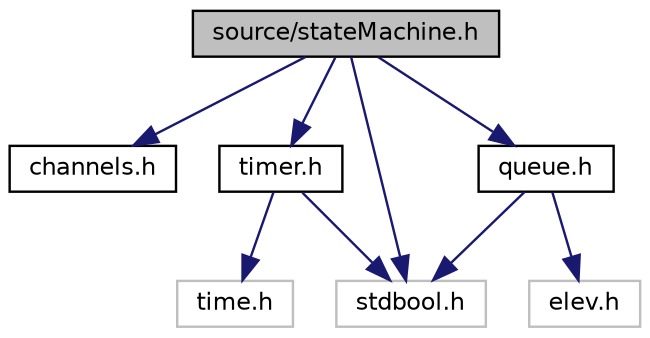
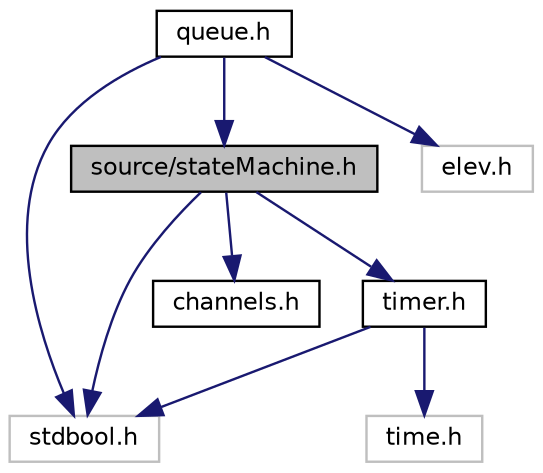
  digraph {
    node [color=black fillcolor=white fontname=Helvetica fontsize=10 shape=record style=filled]
    edge [color=midnightblue fontname=Helvetica fontsize=10 labelfontname=Helvetica labelfontsize=10 style=solid]
    n1 [fillcolor=grey75 fontcolor=black height=0.2 label="source/stateMachine.h" width=0.4]
    n2 [height=0.2 label="channels.h" width=0.4]
    n3 [height=0.2 label="timer.h" width=0.4]
    n4 [height=0.2 label="queue.h" width=0.4]
    n5 [color=grey75 height=0.2 label="stdbool.h" width=0.4]
    n6 [color=grey75 height=0.2 label="elev.h" width=0.4]
    n7 [color=grey75 height=0.2 label="time.h" width=0.4]
    n1 -> n2
    n1 -> n3
-   n1 -> n4
+   n4 -> n1
    n1 -> n5
    n3 -> n5
    n3 -> n7
    n4 -> n5
    n4 -> n6
  }
